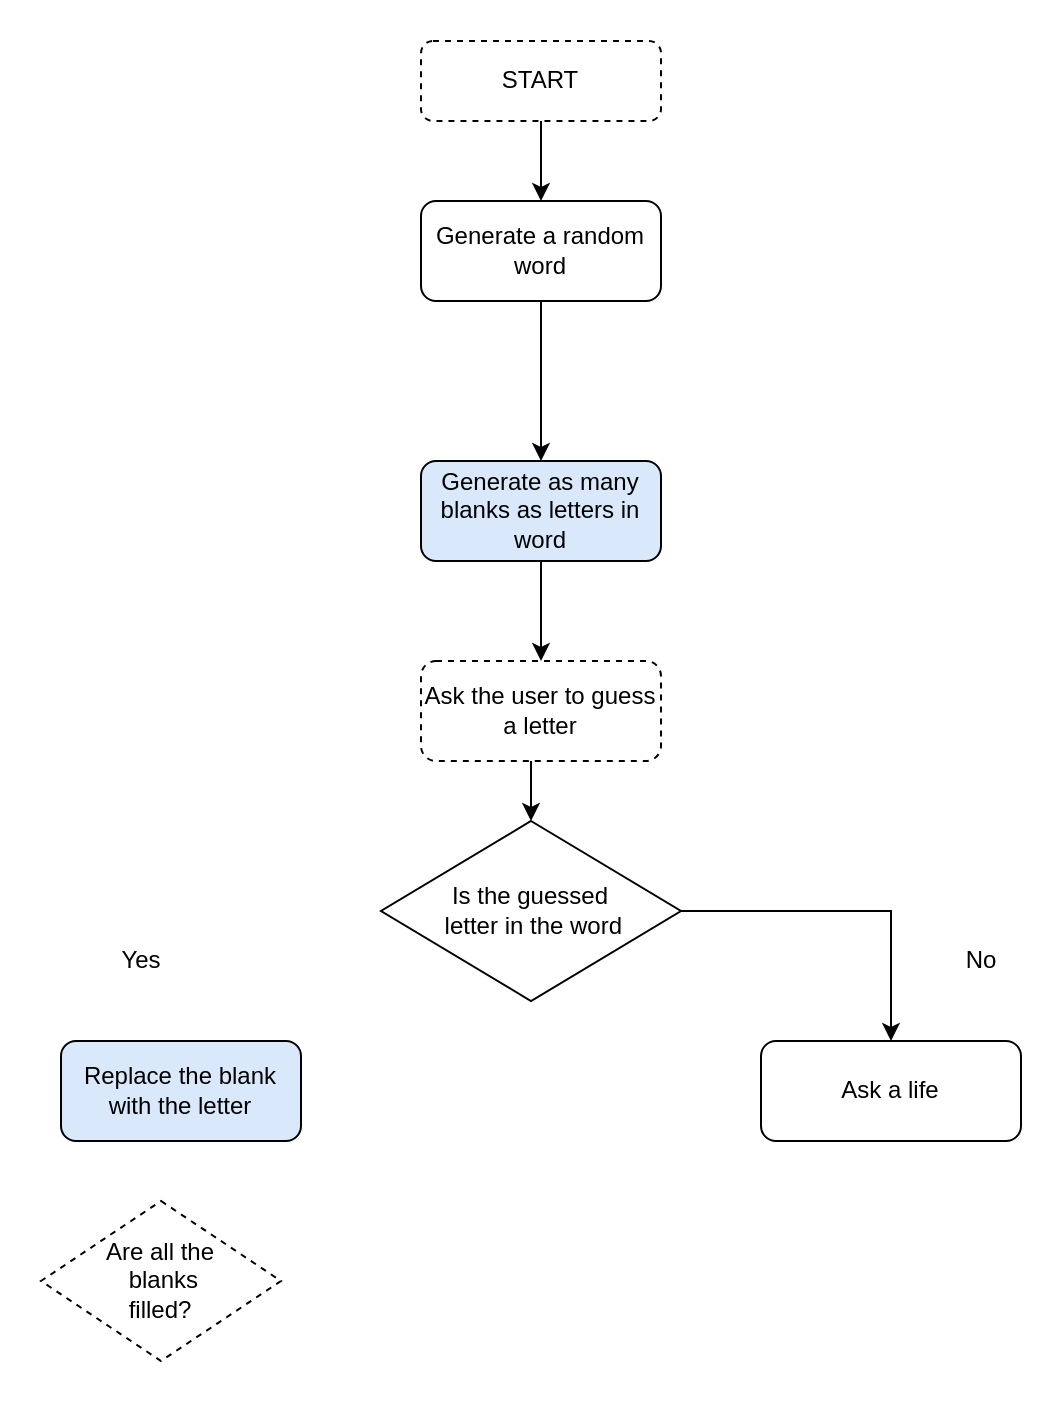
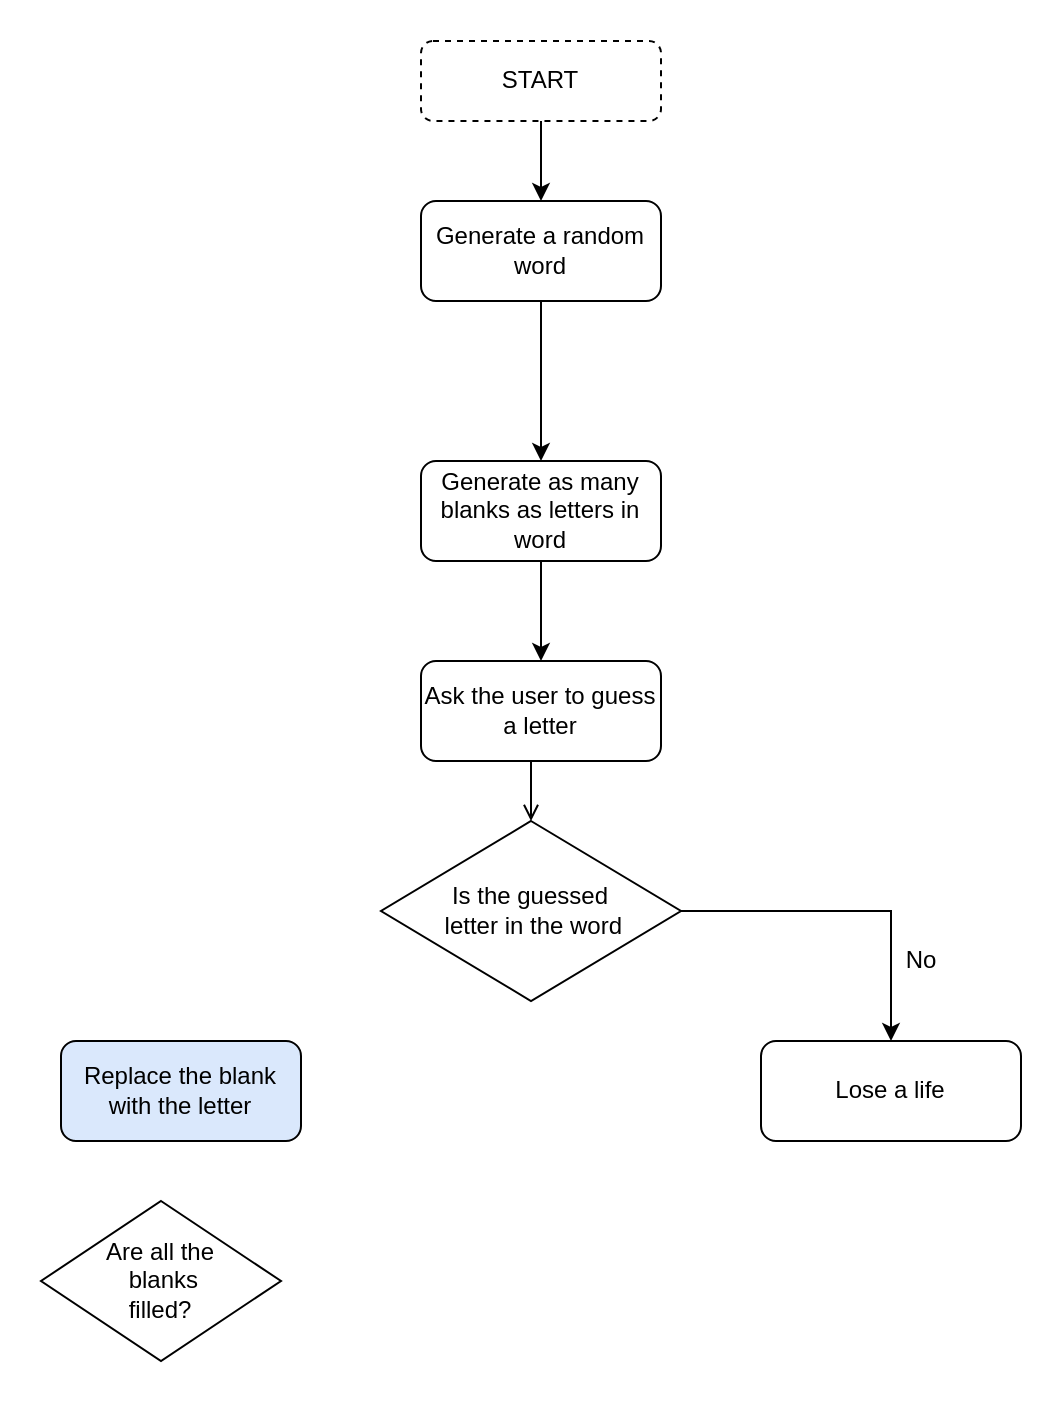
  <mxCell id="0" />
  <mxCell id="1" parent="0" />
  <mxCell id="2" value="START" style="rounded=1;whiteSpace=wrap;html=1;dashed=1;" vertex="1" parent="1"><mxGeometry x="210" y="20" width="120" height="40" as="geometry" /></mxCell>
  <mxCell id="3" value="Generate a random word" style="rounded=1;whiteSpace=wrap;html=1;" vertex="1" parent="1"><mxGeometry x="210" y="100" width="120" height="50" as="geometry" /></mxCell>
- <mxCell id="4" value="Generate as many blanks as letters in word" style="rounded=1;whiteSpace=wrap;html=1;fillColor=#dae8fc;" vertex="1" parent="1"><mxGeometry x="210" y="230" width="120" height="50" as="geometry" /></mxCell>
+ <mxCell id="4" value="Generate as many blanks as letters in word" style="rounded=1;whiteSpace=wrap;html=1;" vertex="1" parent="1"><mxGeometry x="210" y="230" width="120" height="50" as="geometry" /></mxCell>
  <mxCell id="5" value="" style="endArrow=classic;html=1;rounded=0;exitX=0.5;exitY=1;exitDx=0;exitDy=0;entryX=0.5;entryY=0;entryDx=0;entryDy=0;" edge="1" parent="1" source="2" target="3"><mxGeometry width="50" height="50" relative="1" as="geometry"><mxPoint x="290" y="220" as="sourcePoint" /><mxPoint x="340" y="170" as="targetPoint" /><Array as="points" /></mxGeometry></mxCell>
  <mxCell id="6" value="" style="endArrow=classic;html=1;rounded=0;exitX=0.5;exitY=1;exitDx=0;exitDy=0;entryX=0.5;entryY=0;entryDx=0;entryDy=0;" edge="1" parent="1" source="3" target="4"><mxGeometry width="50" height="50" relative="1" as="geometry"><mxPoint x="290" y="220" as="sourcePoint" /><mxPoint x="340" y="170" as="targetPoint" /></mxGeometry></mxCell>
- <mxCell id="7" value="" style="edgeStyle=orthogonalEdgeStyle;rounded=0;orthogonalLoop=1;jettySize=auto;html=1;entryX=0.5;entryY=0;entryDx=0;entryDy=0;" edge="1" parent="1" source="8" target="10"><mxGeometry relative="1" as="geometry"><Array as="points"><mxPoint x="265" y="410" /><mxPoint x="265" y="410" /></Array></mxGeometry></mxCell>
- <mxCell id="8" value="Ask the user to guess a letter" style="rounded=1;whiteSpace=wrap;html=1;dashed=1;" vertex="1" parent="1"><mxGeometry x="210" y="330" width="120" height="50" as="geometry" /></mxCell>
+ <mxCell id="7" value="" style="edgeStyle=orthogonalEdgeStyle;rounded=0;orthogonalLoop=1;jettySize=auto;html=1;entryX=0.5;entryY=0;entryDx=0;entryDy=0;endArrow=open;" edge="1" parent="1" source="8" target="10"><mxGeometry relative="1" as="geometry"><Array as="points"><mxPoint x="265" y="410" /><mxPoint x="265" y="410" /></Array></mxGeometry></mxCell>
+ <mxCell id="8" value="Ask the user to guess a letter" style="rounded=1;whiteSpace=wrap;html=1;" vertex="1" parent="1"><mxGeometry x="210" y="330" width="120" height="50" as="geometry" /></mxCell>
  <mxCell id="9" value="" style="endArrow=classic;html=1;rounded=0;exitX=0.5;exitY=1;exitDx=0;exitDy=0;entryX=0.5;entryY=0;entryDx=0;entryDy=0;" edge="1" parent="1" source="4" target="8"><mxGeometry width="50" height="50" relative="1" as="geometry"><mxPoint x="290" y="370" as="sourcePoint" /><mxPoint x="340" y="320" as="targetPoint" /></mxGeometry></mxCell>
  <mxCell id="10" value="Is the guessed&lt;br&gt;&amp;nbsp;letter in the word" style="rhombus;whiteSpace=wrap;html=1;" vertex="1" parent="1"><mxGeometry x="190" y="410" width="150" height="90" as="geometry" /></mxCell>
  <mxCell id="11" value="Replace the blank with the letter" style="rounded=1;whiteSpace=wrap;html=1;fillColor=#dae8fc;" vertex="1" parent="1"><mxGeometry x="30" y="520" width="120" height="50" as="geometry" /></mxCell>
- <mxCell id="12" value="Yes" style="text;html=1;align=center;verticalAlign=middle;resizable=0;points=[];autosize=1;strokeColor=none;fillColor=none;" vertex="1" parent="1"><mxGeometry x="50" y="465" width="40" height="30" as="geometry" /></mxCell>
- <mxCell id="13" value="Ask a life" style="rounded=1;whiteSpace=wrap;html=1;" vertex="1" parent="1"><mxGeometry x="380" y="520" width="130" height="50" as="geometry" /></mxCell>
+ <mxCell id="13" value="Lose a life" style="rounded=1;whiteSpace=wrap;html=1;" vertex="1" parent="1"><mxGeometry x="380" y="520" width="130" height="50" as="geometry" /></mxCell>
  <mxCell id="14" value="" style="endArrow=classic;html=1;rounded=0;entryX=0.5;entryY=0;entryDx=0;entryDy=0;exitX=1;exitY=0.5;exitDx=0;exitDy=0;" edge="1" parent="1" source="10" target="13"><mxGeometry width="50" height="50" relative="1" as="geometry"><mxPoint x="415" y="450" as="sourcePoint" /><mxPoint x="340" y="460" as="targetPoint" /><Array as="points"><mxPoint x="445" y="455" /></Array></mxGeometry></mxCell>
- <mxCell id="15" value="No" style="text;html=1;align=center;verticalAlign=middle;resizable=0;points=[];autosize=1;strokeColor=none;fillColor=none;" vertex="1" parent="1"><mxGeometry x="470" y="465" width="40" height="30" as="geometry" /></mxCell>
- <mxCell id="16" value="Are all the&lt;br&gt;&amp;nbsp;blanks&lt;br&gt;filled?" style="rhombus;whiteSpace=wrap;html=1;dashed=1;" vertex="1" parent="1"><mxGeometry x="20" y="600" width="120" height="80" as="geometry" /></mxCell>
+ <mxCell id="15" value="No" style="text;html=1;align=center;verticalAlign=middle;resizable=0;points=[];autosize=1;strokeColor=none;fillColor=none;" vertex="1" parent="1"><mxGeometry x="440" y="465" width="40" height="30" as="geometry" /></mxCell>
+ <mxCell id="16" value="Are all the&lt;br&gt;&amp;nbsp;blanks&lt;br&gt;filled?" style="rhombus;whiteSpace=wrap;html=1;" vertex="1" parent="1"><mxGeometry x="20" y="600" width="120" height="80" as="geometry" /></mxCell>
